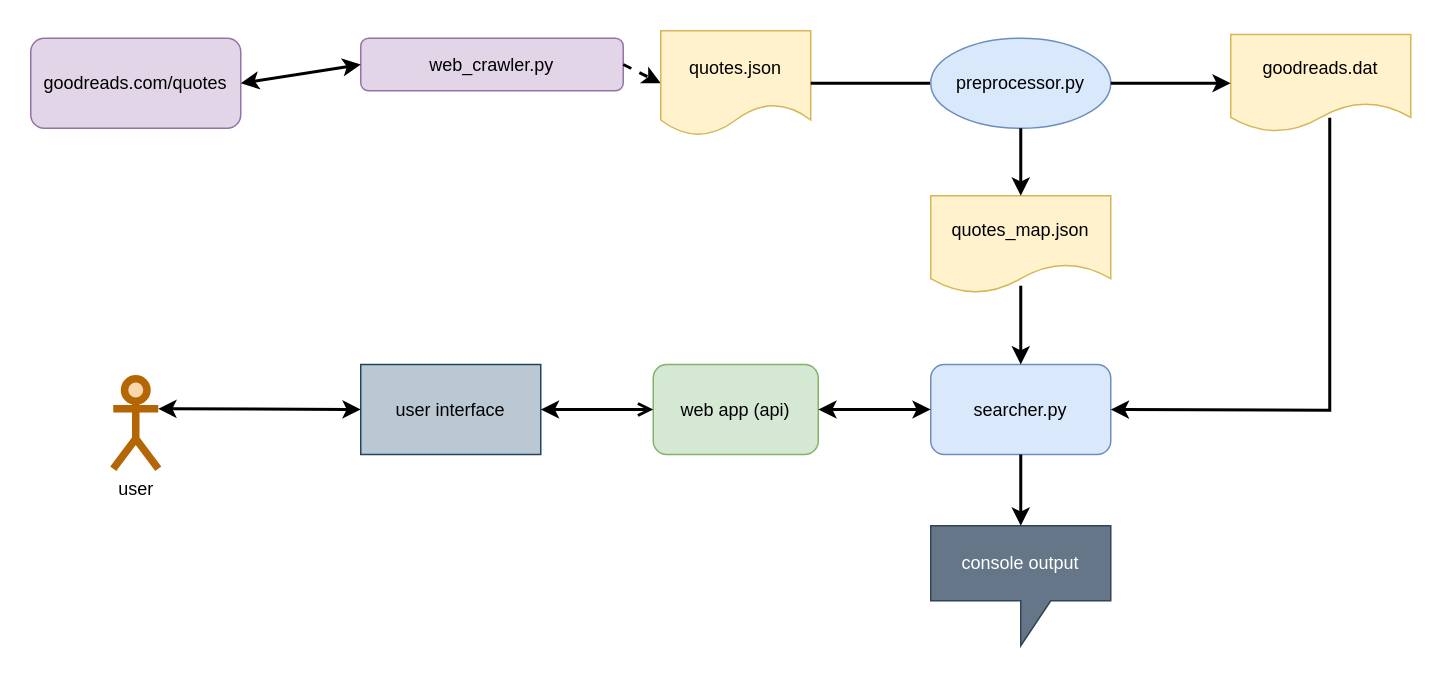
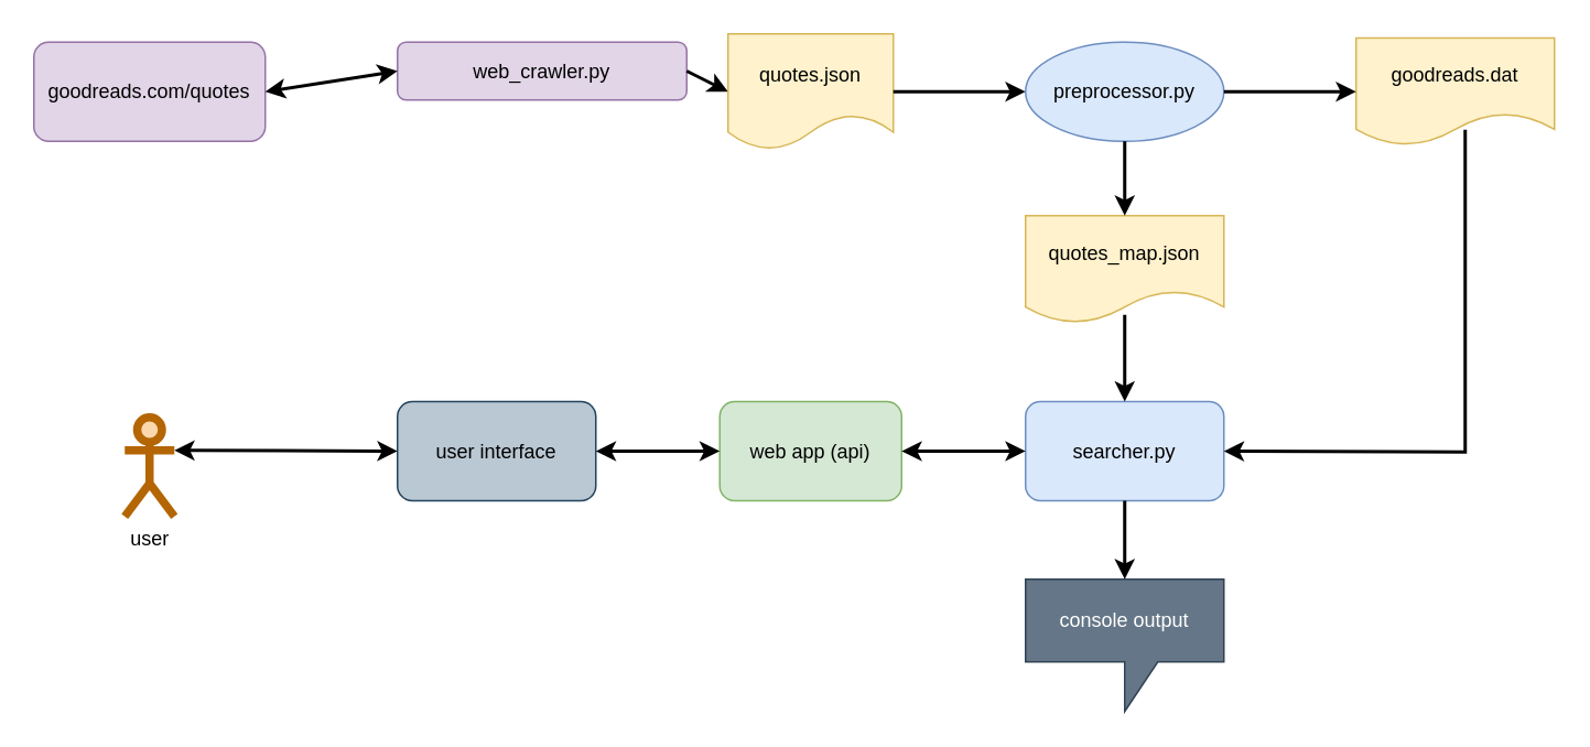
  <mxCell id="0" />
  <mxCell id="1" parent="0" />
  <mxCell id="2" value="web_crawler.py" style="rounded=1;whiteSpace=wrap;html=1;fillColor=#e1d5e7;strokeColor=#9673a6;" parent="1" vertex="1"><mxGeometry x="240" y="25" width="175" height="35" as="geometry" /></mxCell>
  <mxCell id="3" value="goodreads.com/quotes" style="rounded=1;whiteSpace=wrap;html=1;fillColor=#e1d5e7;strokeColor=#9673a6;" parent="1" vertex="1"><mxGeometry x="20" y="25" width="140" height="60" as="geometry" /></mxCell>
  <mxCell id="4" value="" style="endArrow=classic;startArrow=classic;html=1;rounded=0;entryX=0;entryY=0.5;entryDx=0;entryDy=0;exitX=1;exitY=0.5;exitDx=0;exitDy=0;strokeWidth=2;" parent="1" source="3" target="2" edge="1"><mxGeometry width="50" height="50" relative="1" as="geometry"><mxPoint x="130" y="275" as="sourcePoint" /><mxPoint x="180" y="225" as="targetPoint" /></mxGeometry></mxCell>
- <mxCell id="5" value="" style="endArrow=classic;html=1;rounded=0;exitX=1;exitY=0.5;exitDx=0;exitDy=0;entryX=0;entryY=0.5;entryDx=0;entryDy=0;strokeWidth=2;dashed=1;" parent="1" source="2" target="6" edge="1"><mxGeometry width="50" height="50" relative="1" as="geometry"><mxPoint x="400" y="165" as="sourcePoint" /><mxPoint x="440" y="55" as="targetPoint" /></mxGeometry></mxCell>
+ <mxCell id="5" value="" style="endArrow=classic;html=1;rounded=0;exitX=1;exitY=0.5;exitDx=0;exitDy=0;entryX=0;entryY=0.5;entryDx=0;entryDy=0;strokeWidth=2;" parent="1" source="2" target="6" edge="1"><mxGeometry width="50" height="50" relative="1" as="geometry"><mxPoint x="400" y="165" as="sourcePoint" /><mxPoint x="440" y="55" as="targetPoint" /></mxGeometry></mxCell>
  <mxCell id="6" value="quotes.json" style="shape=document;whiteSpace=wrap;html=1;boundedLbl=1;fillColor=#fff2cc;strokeColor=#d6b656;" parent="1" vertex="1"><mxGeometry x="440" y="20" width="100" height="70" as="geometry" /></mxCell>
  <mxCell id="7" value="searcher.py" style="rounded=1;whiteSpace=wrap;html=1;fillColor=#dae8fc;strokeColor=#6c8ebf;" parent="1" vertex="1"><mxGeometry x="620" y="242.5" width="120" height="60" as="geometry" /></mxCell>
- <mxCell id="8" value="" style="endArrow=none;html=1;rounded=0;entryX=0;entryY=0.5;entryDx=0;entryDy=0;exitX=1;exitY=0.5;exitDx=0;exitDy=0;strokeWidth=2;" parent="1" source="6" target="9" edge="1"><mxGeometry width="50" height="50" relative="1" as="geometry"><mxPoint x="490" y="95" as="sourcePoint" /><mxPoint x="610" y="125" as="targetPoint" /></mxGeometry></mxCell>
+ <mxCell id="8" value="" style="endArrow=classic;html=1;rounded=0;entryX=0;entryY=0.5;entryDx=0;entryDy=0;exitX=1;exitY=0.5;exitDx=0;exitDy=0;strokeWidth=2;" parent="1" source="6" target="9" edge="1"><mxGeometry width="50" height="50" relative="1" as="geometry"><mxPoint x="490" y="95" as="sourcePoint" /><mxPoint x="610" y="125" as="targetPoint" /></mxGeometry></mxCell>
  <mxCell id="9" value="preprocessor.py" style="ellipse;whiteSpace=wrap;html=1;fillColor=#dae8fc;strokeColor=#6c8ebf;" parent="1" vertex="1"><mxGeometry x="620" y="25" width="120" height="60" as="geometry" /></mxCell>
  <mxCell id="10" value="quotes_map.json" style="shape=document;whiteSpace=wrap;html=1;boundedLbl=1;fillColor=#fff2cc;strokeColor=#d6b656;" parent="1" vertex="1"><mxGeometry x="620" y="130" width="120" height="65" as="geometry" /></mxCell>
  <mxCell id="11" value="" style="endArrow=classic;html=1;rounded=0;entryX=0.5;entryY=0;entryDx=0;entryDy=0;exitX=0.5;exitY=1;exitDx=0;exitDy=0;strokeWidth=2;" parent="1" source="9" target="10" edge="1"><mxGeometry width="50" height="50" relative="1" as="geometry"><mxPoint x="740" y="55.5" as="sourcePoint" /><mxPoint x="530" y="195" as="targetPoint" /></mxGeometry></mxCell>
  <mxCell id="12" value="goodreads.dat" style="shape=document;whiteSpace=wrap;html=1;boundedLbl=1;fillColor=#fff2cc;strokeColor=#d6b656;" parent="1" vertex="1"><mxGeometry x="820" y="22.5" width="120" height="65" as="geometry" /></mxCell>
  <mxCell id="13" value="console output" style="shape=callout;whiteSpace=wrap;html=1;perimeter=calloutPerimeter;fillColor=#647687;fontColor=#ffffff;strokeColor=#314354;" parent="1" vertex="1"><mxGeometry x="620" y="350" width="120" height="80" as="geometry" /></mxCell>
  <mxCell id="14" value="user" style="shape=umlActor;verticalLabelPosition=bottom;verticalAlign=top;html=1;outlineConnect=0;strokeWidth=5;fillColor=#fad7ac;strokeColor=#b46504;" parent="1" vertex="1"><mxGeometry x="75" y="252" width="30" height="60" as="geometry" /></mxCell>
- <mxCell id="15" value="user interface" style="whiteSpace=wrap;html=1;fillColor=#bac8d3;strokeColor=#23445d;rounded=0;" parent="1" vertex="1"><mxGeometry x="240" y="242.5" width="120" height="60" as="geometry" /></mxCell>
+ <mxCell id="15" value="user interface" style="rounded=1;whiteSpace=wrap;html=1;fillColor=#bac8d3;strokeColor=#23445d;" parent="1" vertex="1"><mxGeometry x="240" y="242.5" width="120" height="60" as="geometry" /></mxCell>
  <mxCell id="16" value="web app (api)" style="rounded=1;whiteSpace=wrap;html=1;fillColor=#d5e8d4;strokeColor=#82b366;" parent="1" vertex="1"><mxGeometry x="435" y="242.5" width="110" height="60" as="geometry" /></mxCell>
  <mxCell id="17" value="" style="endArrow=classic;startArrow=classic;html=1;rounded=0;entryX=0;entryY=0.5;entryDx=0;entryDy=0;strokeWidth=2;exitX=1;exitY=0.333;exitDx=0;exitDy=0;exitPerimeter=0;" parent="1" source="14" target="15" edge="1"><mxGeometry width="50" height="50" relative="1" as="geometry"><mxPoint x="170" y="330" as="sourcePoint" /><mxPoint x="580" y="190" as="targetPoint" /></mxGeometry></mxCell>
- <mxCell id="18" value="" style="endArrow=open;startArrow=classic;html=1;rounded=0;exitX=1;exitY=0.5;exitDx=0;exitDy=0;entryX=0;entryY=0.5;entryDx=0;entryDy=0;strokeWidth=2;" parent="1" source="15" target="16" edge="1"><mxGeometry width="50" height="50" relative="1" as="geometry"><mxPoint x="530" y="240" as="sourcePoint" /><mxPoint x="580" y="190" as="targetPoint" /></mxGeometry></mxCell>
+ <mxCell id="18" value="" style="endArrow=classic;startArrow=classic;html=1;rounded=0;exitX=1;exitY=0.5;exitDx=0;exitDy=0;entryX=0;entryY=0.5;entryDx=0;entryDy=0;strokeWidth=2;" parent="1" source="15" target="16" edge="1"><mxGeometry width="50" height="50" relative="1" as="geometry"><mxPoint x="530" y="240" as="sourcePoint" /><mxPoint x="580" y="190" as="targetPoint" /></mxGeometry></mxCell>
  <mxCell id="19" value="" style="endArrow=classic;html=1;rounded=0;entryX=0;entryY=0.5;entryDx=0;entryDy=0;exitX=1;exitY=0.5;exitDx=0;exitDy=0;strokeWidth=2;" edge="1" parent="1" source="9" target="12"><mxGeometry width="50" height="50" relative="1" as="geometry"><mxPoint x="690" y="95" as="sourcePoint" /><mxPoint x="690" y="140" as="targetPoint" /></mxGeometry></mxCell>
  <mxCell id="20" value="" style="endArrow=classic;html=1;rounded=0;entryX=0.5;entryY=0;entryDx=0;entryDy=0;strokeWidth=2;" edge="1" parent="1" target="7"><mxGeometry width="50" height="50" relative="1" as="geometry"><mxPoint x="680" y="190" as="sourcePoint" /><mxPoint x="720" y="170" as="targetPoint" /></mxGeometry></mxCell>
  <mxCell id="21" value="" style="endArrow=classic;html=1;rounded=0;entryX=1;entryY=0.5;entryDx=0;entryDy=0;exitX=0;exitY=0.5;exitDx=0;exitDy=0;strokeWidth=2;startArrow=classic;startFill=1;" edge="1" parent="1" source="7" target="16"><mxGeometry width="50" height="50" relative="1" as="geometry"><mxPoint x="740" y="145" as="sourcePoint" /><mxPoint x="740" y="190" as="targetPoint" /></mxGeometry></mxCell>
  <mxCell id="22" value="" style="endArrow=classic;html=1;rounded=0;entryX=0.5;entryY=0;entryDx=0;entryDy=0;exitX=0.5;exitY=1;exitDx=0;exitDy=0;strokeWidth=2;entryPerimeter=0;" edge="1" parent="1" source="7" target="13"><mxGeometry width="50" height="50" relative="1" as="geometry"><mxPoint x="750" y="155" as="sourcePoint" /><mxPoint x="750" y="200" as="targetPoint" /></mxGeometry></mxCell>
  <mxCell id="23" value="" style="endArrow=classic;html=1;rounded=0;entryX=1;entryY=0.5;entryDx=0;entryDy=0;exitX=0.55;exitY=0.854;exitDx=0;exitDy=0;strokeWidth=2;exitPerimeter=0;" edge="1" parent="1" source="12" target="7"><mxGeometry width="50" height="50" relative="1" as="geometry"><mxPoint x="900" y="220" as="sourcePoint" /><mxPoint x="900" y="267" as="targetPoint" /><Array as="points"><mxPoint x="886" y="273" /></Array></mxGeometry></mxCell>
